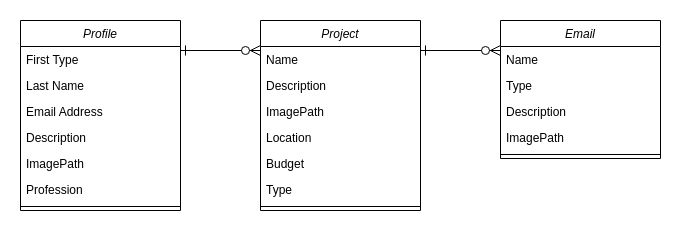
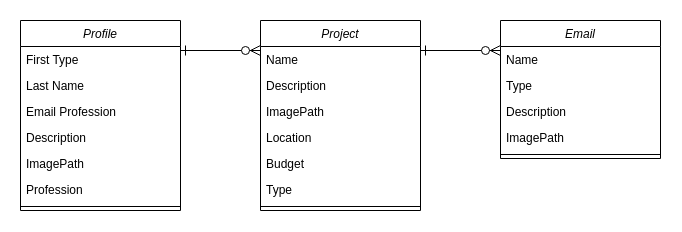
  <mxCell id="0" />
  <mxCell id="1" parent="0" />
  <mxCell id="2" value="Profile" style="swimlane;fontStyle=2;align=center;verticalAlign=top;childLayout=stackLayout;horizontal=1;startSize=26;horizontalStack=0;resizeParent=1;resizeLast=0;collapsible=1;marginBottom=0;rounded=0;shadow=0;strokeWidth=1;" vertex="1" parent="1"><mxGeometry x="20" y="20" width="160" height="190" as="geometry"><mxRectangle x="230" y="140" width="160" height="26" as="alternateBounds" /></mxGeometry></mxCell>
  <mxCell id="3" value="First Type" style="text;align=left;verticalAlign=top;spacingLeft=4;spacingRight=4;overflow=hidden;rotatable=0;points=[[0,0.5],[1,0.5]];portConstraint=eastwest;" vertex="1" parent="2"><mxGeometry y="26" width="160" height="26" as="geometry" /></mxCell>
  <mxCell id="4" value="Last Name" style="text;align=left;verticalAlign=top;spacingLeft=4;spacingRight=4;overflow=hidden;rotatable=0;points=[[0,0.5],[1,0.5]];portConstraint=eastwest;rounded=0;shadow=0;html=0;" vertex="1" parent="2"><mxGeometry y="52" width="160" height="26" as="geometry" /></mxCell>
- <mxCell id="5" value="Email Address" style="text;align=left;verticalAlign=top;spacingLeft=4;spacingRight=4;overflow=hidden;rotatable=0;points=[[0,0.5],[1,0.5]];portConstraint=eastwest;rounded=0;shadow=0;html=0;" vertex="1" parent="2"><mxGeometry y="78" width="160" height="26" as="geometry" /></mxCell>
+ <mxCell id="5" value="Email Profession" style="text;align=left;verticalAlign=top;spacingLeft=4;spacingRight=4;overflow=hidden;rotatable=0;points=[[0,0.5],[1,0.5]];portConstraint=eastwest;rounded=0;shadow=0;html=0;" vertex="1" parent="2"><mxGeometry y="78" width="160" height="26" as="geometry" /></mxCell>
  <mxCell id="6" value="Description" style="text;align=left;verticalAlign=top;spacingLeft=4;spacingRight=4;overflow=hidden;rotatable=0;points=[[0,0.5],[1,0.5]];portConstraint=eastwest;rounded=0;shadow=0;html=0;" vertex="1" parent="2"><mxGeometry y="104" width="160" height="26" as="geometry" /></mxCell>
  <mxCell id="7" value="ImagePath" style="text;align=left;verticalAlign=top;spacingLeft=4;spacingRight=4;overflow=hidden;rotatable=0;points=[[0,0.5],[1,0.5]];portConstraint=eastwest;rounded=0;shadow=0;html=0;" vertex="1" parent="2"><mxGeometry y="130" width="160" height="26" as="geometry" /></mxCell>
  <mxCell id="8" value="Profession " style="text;align=left;verticalAlign=top;spacingLeft=4;spacingRight=4;overflow=hidden;rotatable=0;points=[[0,0.5],[1,0.5]];portConstraint=eastwest;rounded=0;shadow=0;html=0;" vertex="1" parent="2"><mxGeometry y="156" width="160" height="26" as="geometry" /></mxCell>
  <mxCell id="9" value="" style="line;html=1;strokeWidth=1;align=left;verticalAlign=middle;spacingTop=-1;spacingLeft=3;spacingRight=3;rotatable=0;labelPosition=right;points=[];portConstraint=eastwest;" vertex="1" parent="2"><mxGeometry y="182" width="160" height="8" as="geometry" /></mxCell>
  <mxCell id="10" value="Project" style="swimlane;fontStyle=2;align=center;verticalAlign=top;childLayout=stackLayout;horizontal=1;startSize=26;horizontalStack=0;resizeParent=1;resizeLast=0;collapsible=1;marginBottom=0;rounded=0;shadow=0;strokeWidth=1;" vertex="1" parent="1"><mxGeometry x="260" y="20" width="160" height="190" as="geometry"><mxRectangle x="230" y="140" width="160" height="26" as="alternateBounds" /></mxGeometry></mxCell>
  <mxCell id="11" value="Name" style="text;align=left;verticalAlign=top;spacingLeft=4;spacingRight=4;overflow=hidden;rotatable=0;points=[[0,0.5],[1,0.5]];portConstraint=eastwest;" vertex="1" parent="10"><mxGeometry y="26" width="160" height="26" as="geometry" /></mxCell>
  <mxCell id="12" value="Description" style="text;align=left;verticalAlign=top;spacingLeft=4;spacingRight=4;overflow=hidden;rotatable=0;points=[[0,0.5],[1,0.5]];portConstraint=eastwest;rounded=0;shadow=0;html=0;" vertex="1" parent="10"><mxGeometry y="52" width="160" height="26" as="geometry" /></mxCell>
  <mxCell id="13" value="ImagePath" style="text;align=left;verticalAlign=top;spacingLeft=4;spacingRight=4;overflow=hidden;rotatable=0;points=[[0,0.5],[1,0.5]];portConstraint=eastwest;rounded=0;shadow=0;html=0;" vertex="1" parent="10"><mxGeometry y="78" width="160" height="26" as="geometry" /></mxCell>
  <mxCell id="14" value="Location" style="text;align=left;verticalAlign=top;spacingLeft=4;spacingRight=4;overflow=hidden;rotatable=0;points=[[0,0.5],[1,0.5]];portConstraint=eastwest;rounded=0;shadow=0;html=0;" vertex="1" parent="10"><mxGeometry y="104" width="160" height="26" as="geometry" /></mxCell>
  <mxCell id="15" value="Budget " style="text;align=left;verticalAlign=top;spacingLeft=4;spacingRight=4;overflow=hidden;rotatable=0;points=[[0,0.5],[1,0.5]];portConstraint=eastwest;rounded=0;shadow=0;html=0;" vertex="1" parent="10"><mxGeometry y="130" width="160" height="26" as="geometry" /></mxCell>
  <mxCell id="16" value="Type" style="text;align=left;verticalAlign=top;spacingLeft=4;spacingRight=4;overflow=hidden;rotatable=0;points=[[0,0.5],[1,0.5]];portConstraint=eastwest;rounded=0;shadow=0;html=0;" vertex="1" parent="10"><mxGeometry y="156" width="160" height="26" as="geometry" /></mxCell>
  <mxCell id="17" value="" style="line;html=1;strokeWidth=1;align=left;verticalAlign=middle;spacingTop=-1;spacingLeft=3;spacingRight=3;rotatable=0;labelPosition=right;points=[];portConstraint=eastwest;" vertex="1" parent="10"><mxGeometry y="182" width="160" height="8" as="geometry" /></mxCell>
  <mxCell id="18" value="Email" style="swimlane;fontStyle=2;align=center;verticalAlign=top;childLayout=stackLayout;horizontal=1;startSize=26;horizontalStack=0;resizeParent=1;resizeLast=0;collapsible=1;marginBottom=0;rounded=0;shadow=0;strokeWidth=1;" vertex="1" parent="1"><mxGeometry x="500" y="20" width="160" height="138" as="geometry"><mxRectangle x="230" y="140" width="160" height="26" as="alternateBounds" /></mxGeometry></mxCell>
  <mxCell id="19" value="Name" style="text;align=left;verticalAlign=top;spacingLeft=4;spacingRight=4;overflow=hidden;rotatable=0;points=[[0,0.5],[1,0.5]];portConstraint=eastwest;" vertex="1" parent="18"><mxGeometry y="26" width="160" height="26" as="geometry" /></mxCell>
  <mxCell id="20" value="Type" style="text;align=left;verticalAlign=top;spacingLeft=4;spacingRight=4;overflow=hidden;rotatable=0;points=[[0,0.5],[1,0.5]];portConstraint=eastwest;rounded=0;shadow=0;html=0;" vertex="1" parent="18"><mxGeometry y="52" width="160" height="26" as="geometry" /></mxCell>
  <mxCell id="21" value="Description" style="text;align=left;verticalAlign=top;spacingLeft=4;spacingRight=4;overflow=hidden;rotatable=0;points=[[0,0.5],[1,0.5]];portConstraint=eastwest;rounded=0;shadow=0;html=0;" vertex="1" parent="18"><mxGeometry y="78" width="160" height="26" as="geometry" /></mxCell>
  <mxCell id="22" value="ImagePath" style="text;align=left;verticalAlign=top;spacingLeft=4;spacingRight=4;overflow=hidden;rotatable=0;points=[[0,0.5],[1,0.5]];portConstraint=eastwest;rounded=0;shadow=0;html=0;" vertex="1" parent="18"><mxGeometry y="104" width="160" height="26" as="geometry" /></mxCell>
  <mxCell id="23" value="" style="line;html=1;strokeWidth=1;align=left;verticalAlign=middle;spacingTop=-1;spacingLeft=3;spacingRight=3;rotatable=0;labelPosition=right;points=[];portConstraint=eastwest;" vertex="1" parent="18"><mxGeometry y="130" width="160" height="8" as="geometry" /></mxCell>
  <mxCell id="24" value="" style="edgeStyle=orthogonalEdgeStyle;endArrow=ERzeroToMany;startArrow=ERone;shadow=0;strokeWidth=1;endSize=8;startSize=8;startFill=0;" edge="1" parent="1"><mxGeometry width="100" height="100" relative="1" as="geometry"><mxPoint x="180" y="50" as="sourcePoint" /><mxPoint x="260" y="50" as="targetPoint" /></mxGeometry></mxCell>
  <mxCell id="25" value="" style="edgeStyle=orthogonalEdgeStyle;endArrow=ERzeroToMany;startArrow=ERone;shadow=0;strokeWidth=1;endSize=8;startSize=8;startFill=0;" edge="1" parent="1"><mxGeometry width="100" height="100" relative="1" as="geometry"><mxPoint x="420" y="50" as="sourcePoint" /><mxPoint x="500" y="50" as="targetPoint" /></mxGeometry></mxCell>
